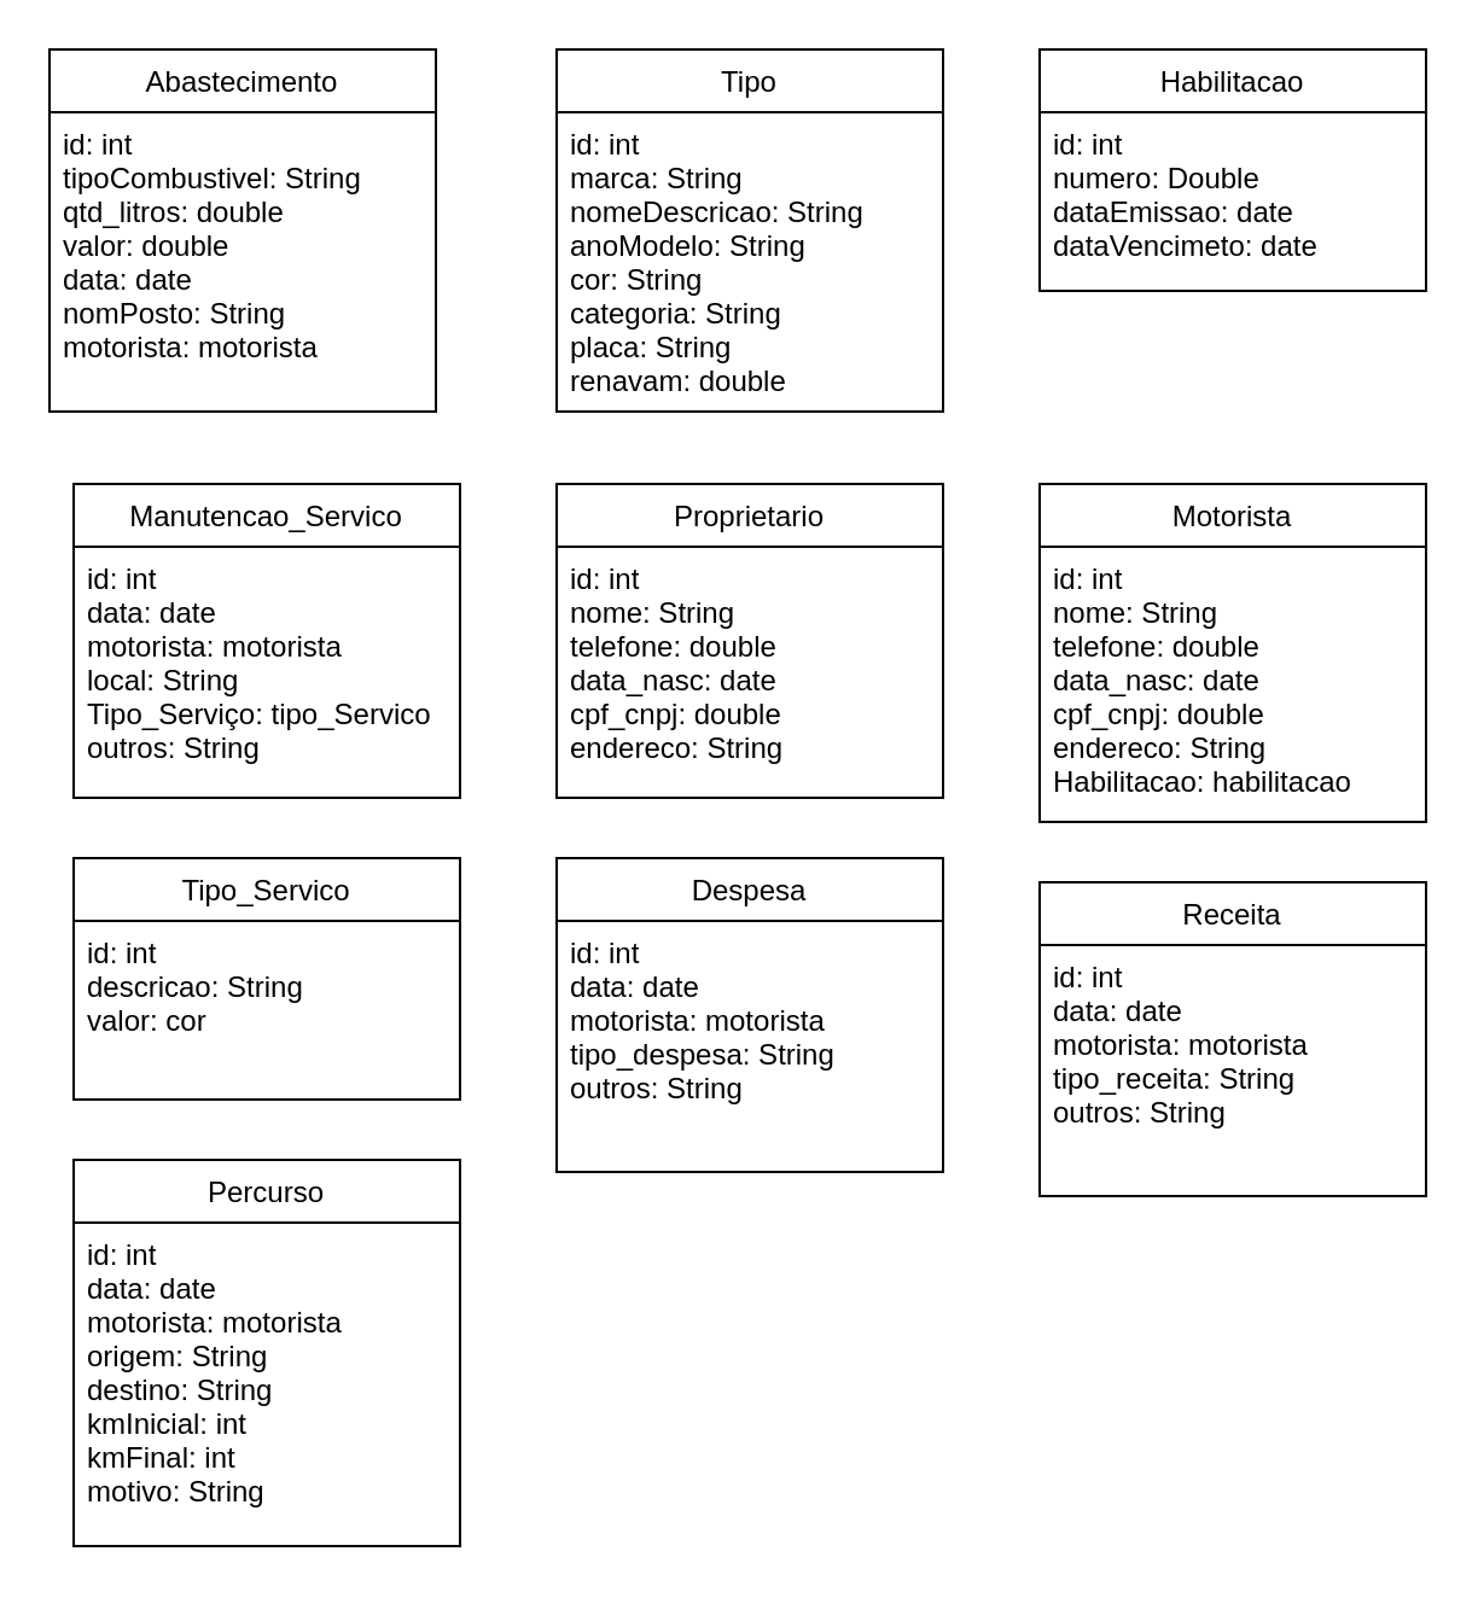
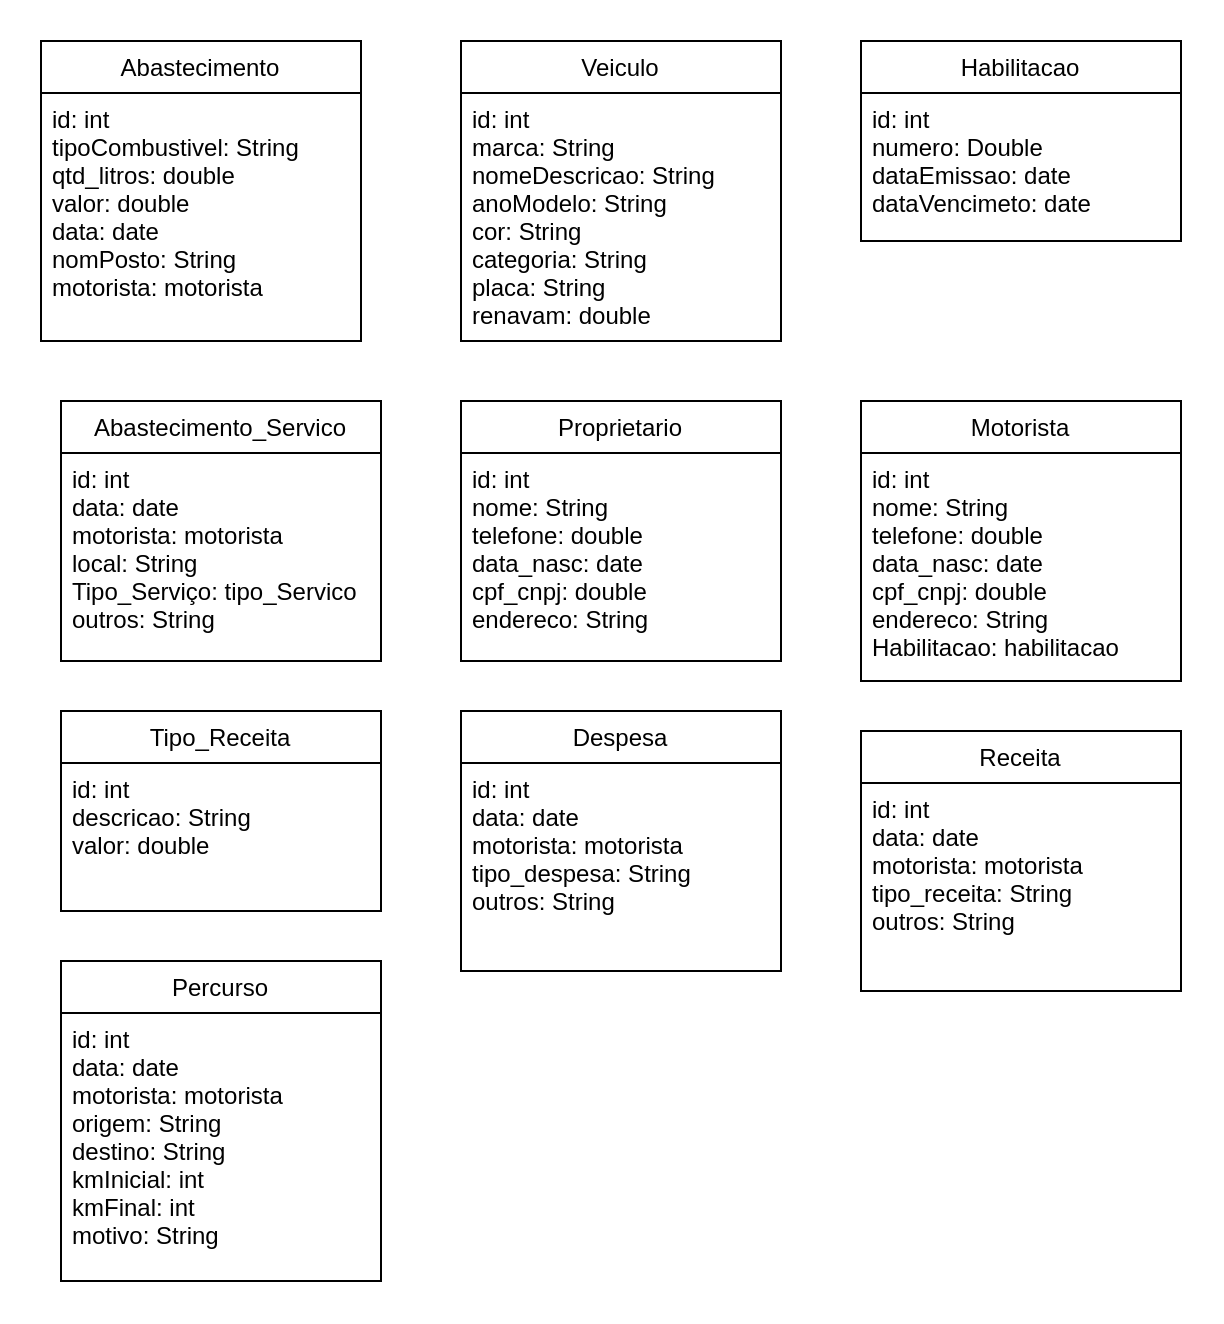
  <mxCell id="0" />
  <mxCell id="1" parent="0" />
- <mxCell id="2" value="Tipo" style="swimlane;fontStyle=0;align=center;verticalAlign=top;childLayout=stackLayout;horizontal=1;startSize=26;horizontalStack=0;resizeParent=1;resizeParentMax=0;resizeLast=0;collapsible=1;marginBottom=0;" vertex="1" parent="1"><mxGeometry x="230" y="20" width="160" height="150" as="geometry" /></mxCell>
+ <mxCell id="2" value="Veiculo" style="swimlane;fontStyle=0;align=center;verticalAlign=top;childLayout=stackLayout;horizontal=1;startSize=26;horizontalStack=0;resizeParent=1;resizeParentMax=0;resizeLast=0;collapsible=1;marginBottom=0;" vertex="1" parent="1"><mxGeometry x="230" y="20" width="160" height="150" as="geometry" /></mxCell>
  <mxCell id="3" value="id: int&#10;marca: String&#10;nomeDescricao: String&#10;anoModelo: String&#10;cor: String&#10;categoria: String&#10;placa: String&#10;renavam: double&#10;" style="text;strokeColor=none;fillColor=none;align=left;verticalAlign=top;spacingLeft=4;spacingRight=4;overflow=hidden;rotatable=0;points=[[0,0.5],[1,0.5]];portConstraint=eastwest;" vertex="1" parent="2"><mxGeometry y="26" width="160" height="124" as="geometry" /></mxCell>
  <mxCell id="4" value="Proprietario" style="swimlane;fontStyle=0;childLayout=stackLayout;horizontal=1;startSize=26;fillColor=none;horizontalStack=0;resizeParent=1;resizeParentMax=0;resizeLast=0;collapsible=1;marginBottom=0;" vertex="1" parent="1"><mxGeometry x="230" y="200" width="160" height="130" as="geometry" /></mxCell>
  <mxCell id="5" value="id: int&#10;nome: String&#10;telefone: double&#10;data_nasc: date&#10;cpf_cnpj: double&#10;endereco: String&#10;&#10;" style="text;strokeColor=none;fillColor=none;align=left;verticalAlign=top;spacingLeft=4;spacingRight=4;overflow=hidden;rotatable=0;points=[[0,0.5],[1,0.5]];portConstraint=eastwest;" vertex="1" parent="4"><mxGeometry y="26" width="160" height="104" as="geometry" /></mxCell>
  <mxCell id="6" value="Motorista" style="swimlane;fontStyle=0;childLayout=stackLayout;horizontal=1;startSize=26;fillColor=none;horizontalStack=0;resizeParent=1;resizeParentMax=0;resizeLast=0;collapsible=1;marginBottom=0;" vertex="1" parent="1"><mxGeometry x="430" y="200" width="160" height="140" as="geometry" /></mxCell>
  <mxCell id="7" value="id: int&#10;nome: String&#10;telefone: double&#10;data_nasc: date&#10;cpf_cnpj: double&#10;endereco: String&#10;Habilitacao: habilitacao&#10;&#10;&#10;" style="text;strokeColor=none;fillColor=none;align=left;verticalAlign=top;spacingLeft=4;spacingRight=4;overflow=hidden;rotatable=0;points=[[0,0.5],[1,0.5]];portConstraint=eastwest;" vertex="1" parent="6"><mxGeometry y="26" width="160" height="114" as="geometry" /></mxCell>
  <mxCell id="8" value="Habilitacao" style="swimlane;fontStyle=0;childLayout=stackLayout;horizontal=1;startSize=26;fillColor=none;horizontalStack=0;resizeParent=1;resizeParentMax=0;resizeLast=0;collapsible=1;marginBottom=0;" vertex="1" parent="1"><mxGeometry x="430" y="20" width="160" height="100" as="geometry" /></mxCell>
  <mxCell id="9" value="id: int&#10;numero: Double&#10;dataEmissao: date&#10;dataVencimeto: date&#10;" style="text;strokeColor=none;fillColor=none;align=left;verticalAlign=top;spacingLeft=4;spacingRight=4;overflow=hidden;rotatable=0;points=[[0,0.5],[1,0.5]];portConstraint=eastwest;" vertex="1" parent="8"><mxGeometry y="26" width="160" height="74" as="geometry" /></mxCell>
  <mxCell id="10" value="Abastecimento" style="swimlane;fontStyle=0;childLayout=stackLayout;horizontal=1;startSize=26;fillColor=none;horizontalStack=0;resizeParent=1;resizeParentMax=0;resizeLast=0;collapsible=1;marginBottom=0;" vertex="1" parent="1"><mxGeometry x="20" y="20" width="160" height="150" as="geometry" /></mxCell>
  <mxCell id="11" value="id: int&#10;tipoCombustivel: String&#10;qtd_litros: double&#10;valor: double&#10;data: date&#10;nomPosto: String&#10;motorista: motorista&#10;&#10;" style="text;strokeColor=none;fillColor=none;align=left;verticalAlign=top;spacingLeft=4;spacingRight=4;overflow=hidden;rotatable=0;points=[[0,0.5],[1,0.5]];portConstraint=eastwest;" vertex="1" parent="10"><mxGeometry y="26" width="160" height="124" as="geometry" /></mxCell>
- <mxCell id="12" value="Manutencao_Servico" style="swimlane;fontStyle=0;childLayout=stackLayout;horizontal=1;startSize=26;fillColor=none;horizontalStack=0;resizeParent=1;resizeParentMax=0;resizeLast=0;collapsible=1;marginBottom=0;" vertex="1" parent="1"><mxGeometry x="30" y="200" width="160" height="130" as="geometry" /></mxCell>
+ <mxCell id="12" value="Abastecimento_Servico" style="swimlane;fontStyle=0;childLayout=stackLayout;horizontal=1;startSize=26;fillColor=none;horizontalStack=0;resizeParent=1;resizeParentMax=0;resizeLast=0;collapsible=1;marginBottom=0;" vertex="1" parent="1"><mxGeometry x="30" y="200" width="160" height="130" as="geometry" /></mxCell>
  <mxCell id="13" value="id: int&#10;data: date&#10;motorista: motorista&#10;local: String&#10;Tipo_Serviço: tipo_Servico&#10;outros: String&#10;" style="text;strokeColor=none;fillColor=none;align=left;verticalAlign=top;spacingLeft=4;spacingRight=4;overflow=hidden;rotatable=0;points=[[0,0.5],[1,0.5]];portConstraint=eastwest;" vertex="1" parent="12"><mxGeometry y="26" width="160" height="104" as="geometry" /></mxCell>
- <mxCell id="14" value="Tipo_Servico" style="swimlane;fontStyle=0;childLayout=stackLayout;horizontal=1;startSize=26;fillColor=none;horizontalStack=0;resizeParent=1;resizeParentMax=0;resizeLast=0;collapsible=1;marginBottom=0;" vertex="1" parent="1"><mxGeometry x="30" y="355" width="160" height="100" as="geometry" /></mxCell>
- <mxCell id="15" value="id: int&#10;descricao: String&#10;valor: cor&#10;" style="text;strokeColor=none;fillColor=none;align=left;verticalAlign=top;spacingLeft=4;spacingRight=4;overflow=hidden;rotatable=0;points=[[0,0.5],[1,0.5]];portConstraint=eastwest;" vertex="1" parent="14"><mxGeometry y="26" width="160" height="74" as="geometry" /></mxCell>
+ <mxCell id="14" value="Tipo_Receita" style="swimlane;fontStyle=0;childLayout=stackLayout;horizontal=1;startSize=26;fillColor=none;horizontalStack=0;resizeParent=1;resizeParentMax=0;resizeLast=0;collapsible=1;marginBottom=0;" vertex="1" parent="1"><mxGeometry x="30" y="355" width="160" height="100" as="geometry" /></mxCell>
+ <mxCell id="15" value="id: int&#10;descricao: String&#10;valor: double&#10;" style="text;strokeColor=none;fillColor=none;align=left;verticalAlign=top;spacingLeft=4;spacingRight=4;overflow=hidden;rotatable=0;points=[[0,0.5],[1,0.5]];portConstraint=eastwest;" vertex="1" parent="14"><mxGeometry y="26" width="160" height="74" as="geometry" /></mxCell>
  <mxCell id="16" value="Despesa" style="swimlane;fontStyle=0;childLayout=stackLayout;horizontal=1;startSize=26;fillColor=none;horizontalStack=0;resizeParent=1;resizeParentMax=0;resizeLast=0;collapsible=1;marginBottom=0;" vertex="1" parent="1"><mxGeometry x="230" y="355" width="160" height="130" as="geometry" /></mxCell>
  <mxCell id="17" value="id: int&#10;data: date&#10;motorista: motorista&#10;tipo_despesa: String&#10;outros: String" style="text;strokeColor=none;fillColor=none;align=left;verticalAlign=top;spacingLeft=4;spacingRight=4;overflow=hidden;rotatable=0;points=[[0,0.5],[1,0.5]];portConstraint=eastwest;" vertex="1" parent="16"><mxGeometry y="26" width="160" height="104" as="geometry" /></mxCell>
  <mxCell id="18" value="Receita" style="swimlane;fontStyle=0;childLayout=stackLayout;horizontal=1;startSize=26;fillColor=none;horizontalStack=0;resizeParent=1;resizeParentMax=0;resizeLast=0;collapsible=1;marginBottom=0;" vertex="1" parent="1"><mxGeometry x="430" y="365" width="160" height="130" as="geometry" /></mxCell>
  <mxCell id="19" value="id: int&#10;data: date&#10;motorista: motorista&#10;tipo_receita: String&#10;outros: String" style="text;strokeColor=none;fillColor=none;align=left;verticalAlign=top;spacingLeft=4;spacingRight=4;overflow=hidden;rotatable=0;points=[[0,0.5],[1,0.5]];portConstraint=eastwest;" vertex="1" parent="18"><mxGeometry y="26" width="160" height="104" as="geometry" /></mxCell>
  <mxCell id="20" value="Percurso" style="swimlane;fontStyle=0;childLayout=stackLayout;horizontal=1;startSize=26;fillColor=none;horizontalStack=0;resizeParent=1;resizeParentMax=0;resizeLast=0;collapsible=1;marginBottom=0;" vertex="1" parent="1"><mxGeometry x="30" y="480" width="160" height="160" as="geometry" /></mxCell>
  <mxCell id="21" value="id: int&#10;data: date&#10;motorista: motorista&#10;origem: String&#10;destino: String&#10;kmInicial: int&#10;kmFinal: int&#10;motivo: String&#10;" style="text;strokeColor=none;fillColor=none;align=left;verticalAlign=top;spacingLeft=4;spacingRight=4;overflow=hidden;rotatable=0;points=[[0,0.5],[1,0.5]];portConstraint=eastwest;" vertex="1" parent="20"><mxGeometry y="26" width="160" height="134" as="geometry" /></mxCell>
